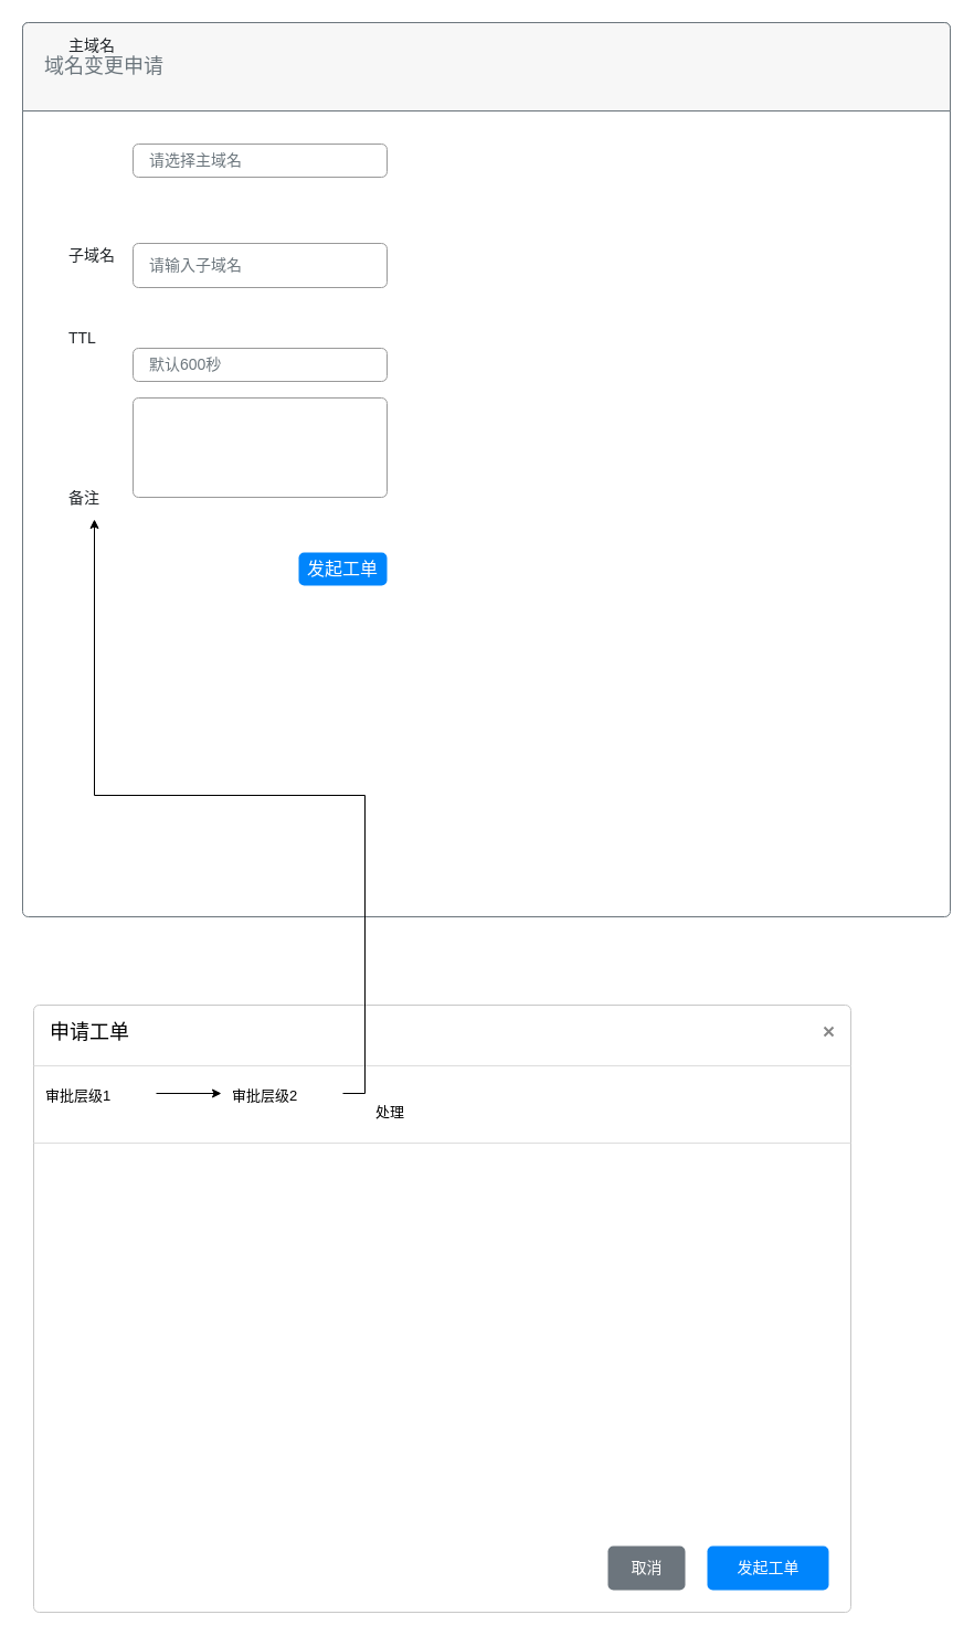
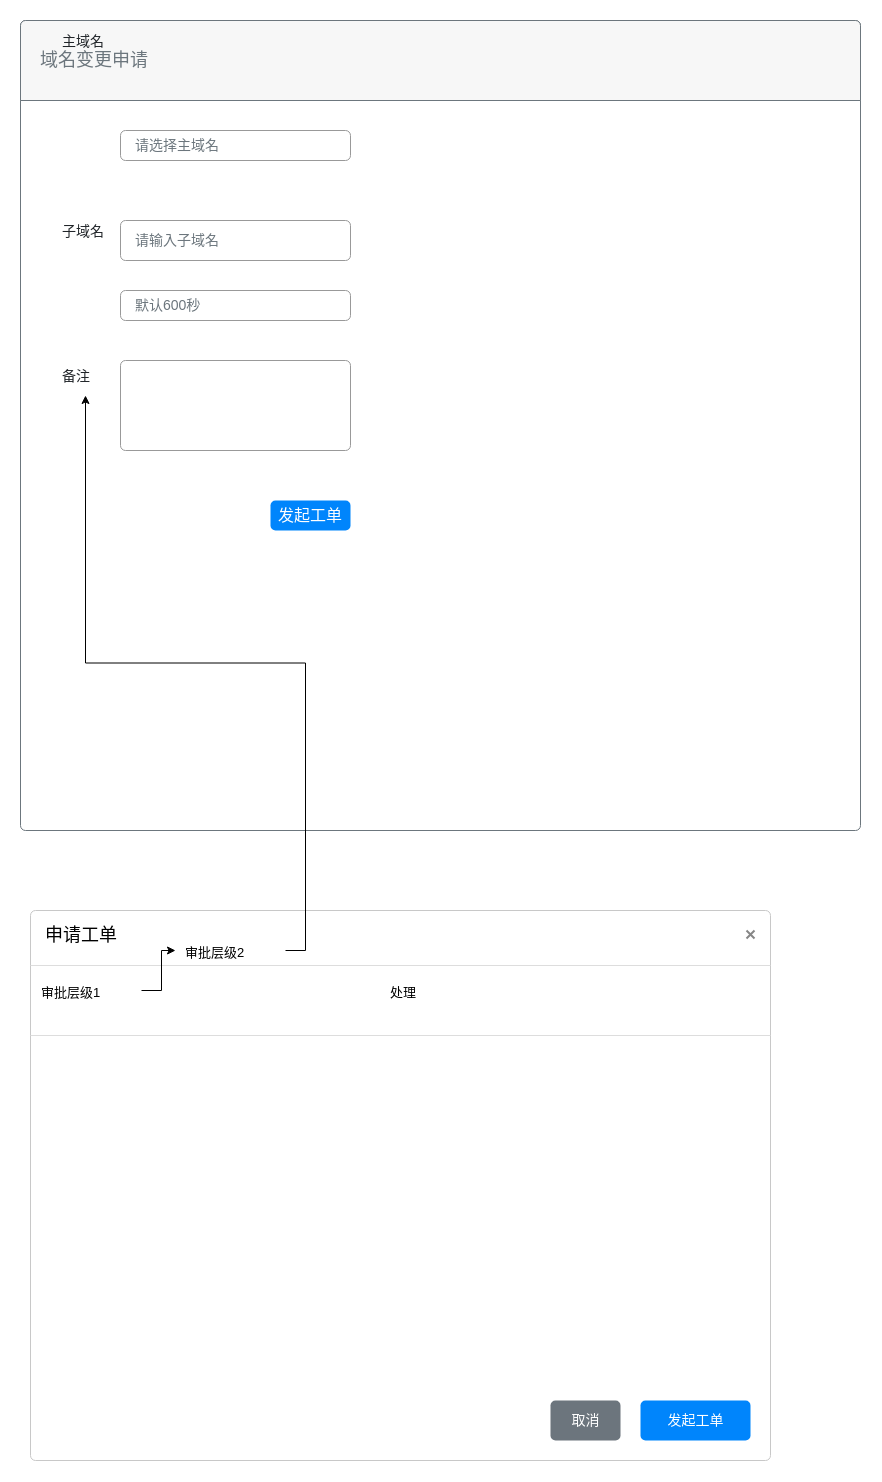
  <mxCell id="0" />
  <mxCell id="1" parent="0" />
  <mxCell id="2" value="" style="html=1;shadow=0;dashed=0;shape=mxgraph.bootstrap.rrect;rSize=5;strokeColor=#6C767D;html=1;whiteSpace=wrap;fillColor=#ffffff;fontColor=#212529;verticalAlign=bottom;align=left;spacing=20;spacingBottom=0;fontSize=14;" vertex="1" parent="1"><mxGeometry x="20" y="20" width="840" height="810" as="geometry" /></mxCell>
  <mxCell id="3" value="域名变更申请" style="html=1;shadow=0;dashed=0;shape=mxgraph.bootstrap.topButton;rSize=5;perimeter=none;whiteSpace=wrap;fillColor=#F7F7F7;strokeColor=#6C767D;fontColor=#6C767D;resizeWidth=1;fontSize=18;align=left;spacing=20;" vertex="1" parent="2"><mxGeometry width="840.0" height="80" relative="1" as="geometry" /></mxCell>
  <mxCell id="4" value="主域名" style="fillColor=none;strokeColor=none;align=left;fontSize=14;fontColor=#212529;" vertex="1" parent="2"><mxGeometry x="40" y="5" width="60" height="30" as="geometry" /></mxCell>
  <mxCell id="5" value="请选择主域名" style="html=1;shadow=0;dashed=0;shape=mxgraph.bootstrap.rrect;rSize=5;fillColor=none;strokeColor=#999999;align=left;spacing=15;fontSize=14;fontColor=#6C767D;" vertex="1" parent="2"><mxGeometry width="230" height="30" relative="1" as="geometry"><mxPoint x="100" y="110" as="offset" /></mxGeometry></mxCell>
  <mxCell id="6" value="子域名" style="fillColor=none;strokeColor=none;align=left;fontSize=14;fontColor=#212529;" vertex="1" parent="2"><mxGeometry width="50" height="40" relative="1" as="geometry"><mxPoint x="40" y="190" as="offset" /></mxGeometry></mxCell>
  <mxCell id="7" value="请输入子域名" style="html=1;shadow=0;dashed=0;shape=mxgraph.bootstrap.rrect;rSize=5;fillColor=none;strokeColor=#999999;align=left;spacing=15;fontSize=14;fontColor=#6C767D;" vertex="1" parent="2"><mxGeometry width="230" height="40" relative="1" as="geometry"><mxPoint x="100" y="200" as="offset" /></mxGeometry></mxCell>
- <mxCell id="8" value="默认600秒" style="html=1;shadow=0;dashed=0;shape=mxgraph.bootstrap.rrect;rSize=5;fillColor=none;strokeColor=#999999;align=left;spacing=15;fontSize=14;fontColor=#6C767D;" vertex="1" parent="2"><mxGeometry x="100" y="295" width="230" height="30" as="geometry" /></mxCell>
- <mxCell id="9" value="TTL" style="fillColor=none;strokeColor=none;align=left;fontSize=14;fontColor=#212529;" vertex="1" parent="2"><mxGeometry x="40" y="265" width="50" height="40" as="geometry" /></mxCell>
+ <mxCell id="8" value="默认600秒" style="html=1;shadow=0;dashed=0;shape=mxgraph.bootstrap.rrect;rSize=5;fillColor=none;strokeColor=#999999;align=left;spacing=15;fontSize=14;fontColor=#6C767D;" vertex="1" parent="2"><mxGeometry x="100" y="270" width="230" height="30" as="geometry" /></mxCell>
  <mxCell id="10" value="" style="html=1;shadow=0;dashed=0;shape=mxgraph.bootstrap.rrect;rSize=5;fillColor=none;strokeColor=#999999;align=left;spacing=15;fontSize=14;fontColor=#6C767D;" vertex="1" parent="2"><mxGeometry x="100" y="340" width="230" height="90" as="geometry" /></mxCell>
- <mxCell id="11" value="备注" style="fillColor=none;strokeColor=none;align=left;fontSize=14;fontColor=#212529;" vertex="1" parent="2"><mxGeometry x="40" y="410" width="50" height="40" as="geometry" /></mxCell>
+ <mxCell id="11" value="备注" style="fillColor=none;strokeColor=none;align=left;fontSize=14;fontColor=#212529;" vertex="1" parent="2"><mxGeometry x="40" y="335" width="50" height="40" as="geometry" /></mxCell>
  <mxCell id="12" value="发起工单" style="html=1;shadow=0;dashed=0;shape=mxgraph.bootstrap.rrect;rSize=5;strokeColor=none;strokeWidth=1;fillColor=#0085FC;fontColor=#FFFFFF;whiteSpace=wrap;align=center;verticalAlign=middle;spacingLeft=0;fontStyle=0;fontSize=16;spacing=5;" vertex="1" parent="2"><mxGeometry x="250" y="480" width="80" height="30" as="geometry" /></mxCell>
  <mxCell id="13" value="申请工单" style="html=1;shadow=0;dashed=0;shape=mxgraph.bootstrap.rrect;rSize=5;html=1;strokeColor=#C8C8C8;fillColor=#ffffff;whiteSpace=wrap;verticalAlign=top;align=left;fontSize=18;spacing=15;spacingTop=-5;" vertex="1" parent="1"><mxGeometry x="30" y="910" width="740" height="550" as="geometry" /></mxCell>
  <mxCell id="14" value="" style="shape=line;strokeColor=#dddddd;resizeWidth=1;" vertex="1" parent="13"><mxGeometry width="740" height="10" relative="1" as="geometry"><mxPoint y="50" as="offset" /></mxGeometry></mxCell>
  <mxCell id="15" value="" style="html=1;shadow=0;dashed=0;shape=mxgraph.bootstrap.x;strokeColor=#868686;strokeWidth=2;" vertex="1" parent="13"><mxGeometry x="1" width="8" height="8" relative="1" as="geometry"><mxPoint x="-24" y="20" as="offset" /></mxGeometry></mxCell>
  <mxCell id="16" style="edgeStyle=orthogonalEdgeStyle;rounded=0;orthogonalLoop=1;jettySize=auto;html=1;exitX=1;exitY=0.5;exitDx=0;exitDy=0;" edge="1" parent="13" source="17" target="22"><mxGeometry relative="1" as="geometry" /></mxCell>
  <mxCell id="17" value="审批层级1" style="strokeColor=none;fillColor=none;resizeWidth=1;align=left;verticalAlign=top;spacing=10;fontSize=13;" vertex="1" parent="13"><mxGeometry width="110" height="40" relative="1" as="geometry"><mxPoint x="1" y="60" as="offset" /></mxGeometry></mxCell>
  <mxCell id="18" value="" style="shape=line;strokeColor=#dddddd;resizeWidth=1;" vertex="1" parent="13"><mxGeometry width="740" height="10" relative="1" as="geometry"><mxPoint y="120" as="offset" /></mxGeometry></mxCell>
  <mxCell id="19" value="发起工单" style="html=1;shadow=0;dashed=0;shape=mxgraph.bootstrap.rrect;rSize=5;fillColor=#0085FC;strokeColor=none;fontColor=#FFFFFF;fontSize=14;" vertex="1" parent="13"><mxGeometry x="1" y="1" width="110" height="40" relative="1" as="geometry"><mxPoint x="-130" y="-60" as="offset" /></mxGeometry></mxCell>
  <mxCell id="20" value="取消" style="html=1;shadow=0;dashed=0;shape=mxgraph.bootstrap.rrect;rSize=5;fillColor=#6C757D;strokeColor=none;fontColor=#FFFFFF;fontSize=14;" vertex="1" parent="13"><mxGeometry x="1" y="1" width="70" height="40" relative="1" as="geometry"><mxPoint x="-220" y="-60" as="offset" /></mxGeometry></mxCell>
  <mxCell id="21" style="edgeStyle=orthogonalEdgeStyle;rounded=0;orthogonalLoop=1;jettySize=auto;html=1;exitX=1;exitY=0.5;exitDx=0;exitDy=0;" edge="1" parent="13" source="22" target="11"><mxGeometry relative="1" as="geometry" /></mxCell>
- <mxCell id="22" value="审批层级2" style="strokeColor=none;fillColor=none;resizeWidth=1;align=left;verticalAlign=top;spacing=10;fontSize=13;" vertex="1" parent="13"><mxGeometry x="170" y="60" width="110" height="40" as="geometry" /></mxCell>
- <mxCell id="23" value="处理" style="strokeColor=none;fillColor=none;resizeWidth=1;align=left;verticalAlign=top;spacing=10;fontSize=13;" vertex="1" parent="13"><mxGeometry x="300" y="75" width="110" height="40" as="geometry" /></mxCell>
+ <mxCell id="22" value="审批层级2" style="strokeColor=none;fillColor=none;resizeWidth=1;align=left;verticalAlign=top;spacing=10;fontSize=13;" vertex="1" parent="13"><mxGeometry x="145" y="20" width="110" height="40" as="geometry" /></mxCell>
+ <mxCell id="23" value="处理" style="strokeColor=none;fillColor=none;resizeWidth=1;align=left;verticalAlign=top;spacing=10;fontSize=13;" vertex="1" parent="13"><mxGeometry x="350" y="60" width="110" height="40" as="geometry" /></mxCell>
